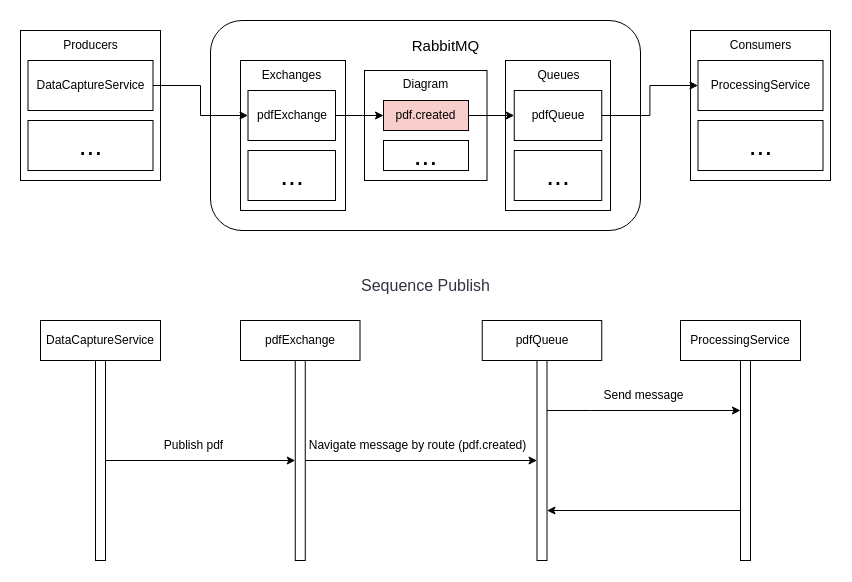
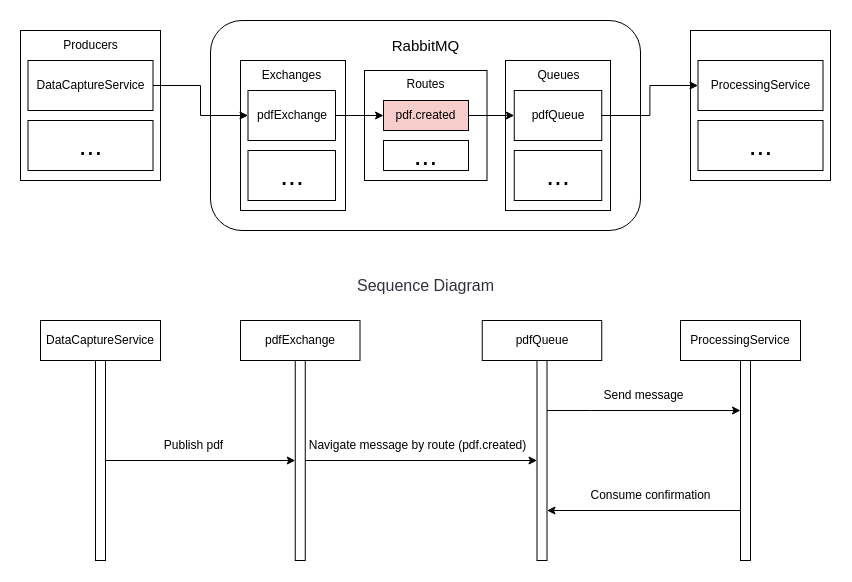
  <mxCell id="0" />
  <mxCell id="1" parent="0" />
  <mxCell id="2" value="" style="rounded=0;whiteSpace=wrap;html=1;direction=south;" vertex="1" parent="1"><mxGeometry x="690" y="30" width="140" height="150" as="geometry" /></mxCell>
  <mxCell id="3" value="ProcessingService" style="rounded=0;whiteSpace=wrap;html=1;" vertex="1" parent="1"><mxGeometry x="697.5" y="60" width="125" height="50" as="geometry" /></mxCell>
- <mxCell id="4" value="Consumers" style="text;html=1;align=center;verticalAlign=middle;resizable=0;points=[];autosize=1;strokeColor=none;fillColor=none;" vertex="1" parent="1"><mxGeometry x="720" y="30" width="80" height="30" as="geometry" /></mxCell>
  <mxCell id="5" value="&lt;font style=&quot;font-size: 28px;&quot;&gt;...&lt;/font&gt;" style="rounded=0;whiteSpace=wrap;html=1;" vertex="1" parent="1"><mxGeometry x="697.5" y="120" width="125" height="50" as="geometry" /></mxCell>
  <mxCell id="6" value="" style="rounded=1;whiteSpace=wrap;html=1;" vertex="1" parent="1"><mxGeometry x="210" y="20" width="430" height="210" as="geometry" /></mxCell>
- <mxCell id="7" value="&lt;font style=&quot;font-size: 15px;&quot;&gt;RabbitMQ&lt;/font&gt;" style="text;html=1;align=center;verticalAlign=middle;resizable=0;points=[];autosize=1;strokeColor=none;fillColor=none;" vertex="1" parent="1"><mxGeometry x="400" y="30" width="90" height="30" as="geometry" /></mxCell>
+ <mxCell id="7" value="&lt;font style=&quot;font-size: 15px;&quot;&gt;RabbitMQ&lt;/font&gt;" style="text;html=1;align=center;verticalAlign=middle;resizable=0;points=[];autosize=1;strokeColor=none;fillColor=none;" vertex="1" parent="1"><mxGeometry x="380" y="30" width="90" height="30" as="geometry" /></mxCell>
  <mxCell id="8" value="" style="rounded=0;whiteSpace=wrap;html=1;direction=south;" vertex="1" parent="1"><mxGeometry x="240" y="60" width="105" height="150" as="geometry" /></mxCell>
  <mxCell id="9" value="pdfExchange" style="rounded=0;whiteSpace=wrap;html=1;" vertex="1" parent="1"><mxGeometry x="247.5" y="90" width="87.5" height="50" as="geometry" /></mxCell>
  <mxCell id="10" value="Exchanges" style="text;html=1;align=center;verticalAlign=middle;resizable=0;points=[];autosize=1;strokeColor=none;fillColor=none;" vertex="1" parent="1"><mxGeometry x="251.25" y="60" width="80" height="30" as="geometry" /></mxCell>
  <mxCell id="11" value="&lt;font style=&quot;font-size: 28px;&quot;&gt;...&lt;/font&gt;" style="rounded=0;whiteSpace=wrap;html=1;" vertex="1" parent="1"><mxGeometry x="247.5" y="150" width="87.5" height="50" as="geometry" /></mxCell>
  <mxCell id="12" value="" style="rounded=0;whiteSpace=wrap;html=1;direction=south;" vertex="1" parent="1"><mxGeometry x="505" y="60" width="105" height="150" as="geometry" /></mxCell>
  <mxCell id="13" style="edgeStyle=orthogonalEdgeStyle;rounded=0;orthogonalLoop=1;jettySize=auto;html=1;exitX=1;exitY=0.5;exitDx=0;exitDy=0;entryX=0;entryY=0.5;entryDx=0;entryDy=0;" edge="1" parent="1" source="14" target="3"><mxGeometry relative="1" as="geometry" /></mxCell>
  <mxCell id="14" value="pdfQueue" style="rounded=0;whiteSpace=wrap;html=1;" vertex="1" parent="1"><mxGeometry x="513.75" y="90" width="87.5" height="50" as="geometry" /></mxCell>
  <mxCell id="15" value="Queues" style="text;html=1;align=center;verticalAlign=middle;resizable=0;points=[];autosize=1;strokeColor=none;fillColor=none;" vertex="1" parent="1"><mxGeometry x="522.5" y="60" width="70" height="30" as="geometry" /></mxCell>
  <mxCell id="16" value="&lt;font style=&quot;font-size: 28px;&quot;&gt;...&lt;/font&gt;" style="rounded=0;whiteSpace=wrap;html=1;" vertex="1" parent="1"><mxGeometry x="513.75" y="150" width="87.5" height="50" as="geometry" /></mxCell>
- <mxCell id="17" value="Diagram" style="rounded=0;whiteSpace=wrap;html=1;verticalAlign=top;" vertex="1" parent="1"><mxGeometry x="364" y="70" width="122.5" height="110" as="geometry" /></mxCell>
+ <mxCell id="17" value="Routes" style="rounded=0;whiteSpace=wrap;html=1;verticalAlign=top;" vertex="1" parent="1"><mxGeometry x="364" y="70" width="122.5" height="110" as="geometry" /></mxCell>
  <mxCell id="18" style="edgeStyle=orthogonalEdgeStyle;rounded=0;orthogonalLoop=1;jettySize=auto;html=1;exitX=1;exitY=0.5;exitDx=0;exitDy=0;entryX=0;entryY=0.5;entryDx=0;entryDy=0;" edge="1" parent="1" source="19" target="14"><mxGeometry relative="1" as="geometry" /></mxCell>
  <mxCell id="19" value="pdf.created" style="rounded=0;whiteSpace=wrap;html=1;fillColor=#f8cecc;" vertex="1" parent="1"><mxGeometry x="383" y="100" width="85" height="30" as="geometry" /></mxCell>
  <mxCell id="20" value="" style="rounded=0;whiteSpace=wrap;html=1;direction=south;" vertex="1" parent="1"><mxGeometry x="20" y="30" width="140" height="150" as="geometry" /></mxCell>
  <mxCell id="21" style="edgeStyle=orthogonalEdgeStyle;rounded=0;orthogonalLoop=1;jettySize=auto;html=1;exitX=1;exitY=0.5;exitDx=0;exitDy=0;entryX=0;entryY=0.5;entryDx=0;entryDy=0;" edge="1" parent="1" source="22" target="9"><mxGeometry relative="1" as="geometry" /></mxCell>
  <mxCell id="22" value="DataCaptureService" style="rounded=0;whiteSpace=wrap;html=1;" vertex="1" parent="1"><mxGeometry x="27.5" y="60" width="125" height="50" as="geometry" /></mxCell>
  <mxCell id="23" value="Producers" style="text;html=1;align=center;verticalAlign=middle;resizable=0;points=[];autosize=1;strokeColor=none;fillColor=none;" vertex="1" parent="1"><mxGeometry x="50" y="30" width="80" height="30" as="geometry" /></mxCell>
  <mxCell id="24" value="&lt;font style=&quot;font-size: 28px;&quot;&gt;...&lt;/font&gt;" style="rounded=0;whiteSpace=wrap;html=1;" vertex="1" parent="1"><mxGeometry x="27.5" y="120" width="125" height="50" as="geometry" /></mxCell>
  <mxCell id="25" style="edgeStyle=orthogonalEdgeStyle;rounded=0;orthogonalLoop=1;jettySize=auto;html=1;exitX=1;exitY=0.5;exitDx=0;exitDy=0;entryX=0;entryY=0.5;entryDx=0;entryDy=0;" edge="1" parent="1" source="9" target="19"><mxGeometry relative="1" as="geometry" /></mxCell>
  <mxCell id="26" value="&lt;font style=&quot;font-size: 28px;&quot;&gt;...&lt;/font&gt;" style="rounded=0;whiteSpace=wrap;html=1;" vertex="1" parent="1"><mxGeometry x="383" y="140" width="85" height="30" as="geometry" /></mxCell>
- <mxCell id="27" value="&lt;span style=&quot;background-color: rgb(255, 255, 255); color: rgb(48, 50, 64); font-family: &amp;quot;Sans Regular&amp;quot;, Arial, sans-serif; font-size: 16px; text-align: start;&quot;&gt;Sequence&amp;nbsp;Publish&lt;/span&gt;" style="text;html=1;align=center;verticalAlign=middle;resizable=0;points=[];autosize=1;strokeColor=none;fillColor=none;fontSize=15;" vertex="1" parent="1"><mxGeometry x="345" y="270" width="160" height="30" as="geometry" /></mxCell>
+ <mxCell id="27" value="&lt;span style=&quot;background-color: rgb(255, 255, 255); color: rgb(48, 50, 64); font-family: &amp;quot;Sans Regular&amp;quot;, Arial, sans-serif; font-size: 16px; text-align: start;&quot;&gt;Sequence&amp;nbsp;Diagram&lt;/span&gt;" style="text;html=1;align=center;verticalAlign=middle;resizable=0;points=[];autosize=1;strokeColor=none;fillColor=none;fontSize=15;" vertex="1" parent="1"><mxGeometry x="345" y="270" width="160" height="30" as="geometry" /></mxCell>
  <mxCell id="28" value="DataCaptureService" style="rounded=0;whiteSpace=wrap;html=1;" vertex="1" parent="1"><mxGeometry x="40" y="320" width="120" height="40" as="geometry" /></mxCell>
  <mxCell id="29" value="pdfExchange" style="rounded=0;whiteSpace=wrap;html=1;" vertex="1" parent="1"><mxGeometry x="240" y="320" width="119.5" height="40" as="geometry" /></mxCell>
  <mxCell id="30" value="ProcessingService" style="rounded=0;whiteSpace=wrap;html=1;" vertex="1" parent="1"><mxGeometry x="680" y="320" width="120" height="40" as="geometry" /></mxCell>
  <mxCell id="31" value="pdfQueue" style="rounded=0;whiteSpace=wrap;html=1;" vertex="1" parent="1"><mxGeometry x="481.75" y="320" width="119.5" height="40" as="geometry" /></mxCell>
  <mxCell id="32" style="edgeStyle=orthogonalEdgeStyle;rounded=0;orthogonalLoop=1;jettySize=auto;html=1;exitX=0.5;exitY=0;exitDx=0;exitDy=0;entryX=0.5;entryY=1;entryDx=0;entryDy=0;" edge="1" parent="1" source="33" target="35"><mxGeometry relative="1" as="geometry" /></mxCell>
  <mxCell id="33" value="" style="rounded=0;whiteSpace=wrap;html=1;direction=south;" vertex="1" parent="1"><mxGeometry x="95" y="360" width="10" height="200" as="geometry" /></mxCell>
  <mxCell id="34" style="edgeStyle=orthogonalEdgeStyle;rounded=0;orthogonalLoop=1;jettySize=auto;html=1;exitX=0.5;exitY=0;exitDx=0;exitDy=0;entryX=0.5;entryY=1;entryDx=0;entryDy=0;" edge="1" parent="1" source="35" target="37"><mxGeometry relative="1" as="geometry" /></mxCell>
  <mxCell id="35" value="" style="rounded=0;whiteSpace=wrap;html=1;direction=south;" vertex="1" parent="1"><mxGeometry x="294.75" y="360" width="10" height="200" as="geometry" /></mxCell>
  <mxCell id="36" style="edgeStyle=orthogonalEdgeStyle;rounded=0;orthogonalLoop=1;jettySize=auto;html=1;exitX=0.25;exitY=0;exitDx=0;exitDy=0;entryX=0.25;entryY=1;entryDx=0;entryDy=0;" edge="1" parent="1" source="37" target="39"><mxGeometry relative="1" as="geometry"><Array as="points"><mxPoint x="590" y="410" /><mxPoint x="590" y="410" /></Array></mxGeometry></mxCell>
  <mxCell id="37" value="" style="rounded=0;whiteSpace=wrap;html=1;direction=south;" vertex="1" parent="1"><mxGeometry x="536.5" y="360" width="10" height="200" as="geometry" /></mxCell>
  <mxCell id="38" style="edgeStyle=orthogonalEdgeStyle;rounded=0;orthogonalLoop=1;jettySize=auto;html=1;exitX=0.75;exitY=1;exitDx=0;exitDy=0;entryX=0.75;entryY=0;entryDx=0;entryDy=0;" edge="1" parent="1" source="39" target="37"><mxGeometry relative="1" as="geometry" /></mxCell>
  <mxCell id="39" value="" style="rounded=0;whiteSpace=wrap;html=1;direction=south;" vertex="1" parent="1"><mxGeometry x="740" y="360" width="10" height="200" as="geometry" /></mxCell>
  <mxCell id="40" value="Publish pdf" style="text;html=1;align=center;verticalAlign=middle;resizable=0;points=[];autosize=1;strokeColor=none;fillColor=none;" vertex="1" parent="1"><mxGeometry x="137.5" y="430" width="110" height="30" as="geometry" /></mxCell>
  <mxCell id="41" value="Navigate message by route (pdf.created)" style="text;html=1;align=center;verticalAlign=middle;resizable=0;points=[];autosize=1;strokeColor=none;fillColor=none;" vertex="1" parent="1"><mxGeometry x="296.5" y="430" width="240" height="30" as="geometry" /></mxCell>
  <mxCell id="42" value="Send message" style="text;html=1;align=center;verticalAlign=middle;resizable=0;points=[];autosize=1;strokeColor=none;fillColor=none;" vertex="1" parent="1"><mxGeometry x="592.5" y="380" width="100" height="30" as="geometry" /></mxCell>
+ <mxCell id="43" value="Consume confirmation" style="text;html=1;align=center;verticalAlign=middle;resizable=0;points=[];autosize=1;strokeColor=none;fillColor=none;" vertex="1" parent="1"><mxGeometry x="580" y="480" width="140" height="30" as="geometry" /></mxCell>
